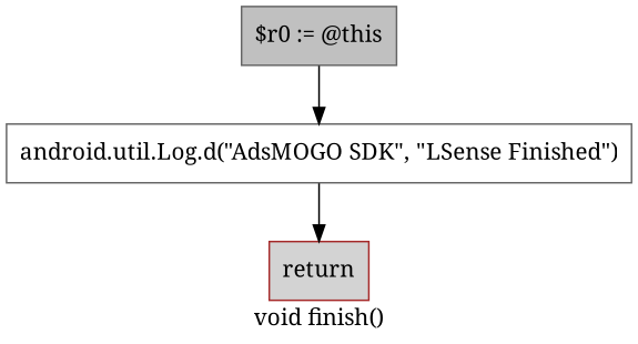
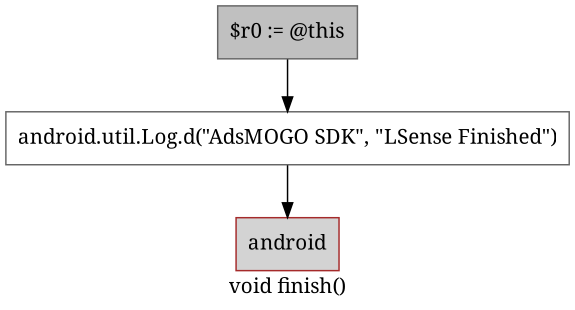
  digraph {
    label="void finish()"
    fontname="Noto Serif"
    node [shape=box style=filled color=gray40 fontname="Noto Serif"]
    edge [fontname="Noto Serif"]
    n1 [fillcolor=gray label="$r0 := @this"]
    n2 [label="android.util.Log.d(\"AdsMOGO SDK\", \"LSense Finished\")" style=""]
-   n3 [fillcolor=lightgray label=return color=brown]
+   n3 [fillcolor=lightgray label=android color=brown]
    n1 -> n2
    n2 -> n3
  }
